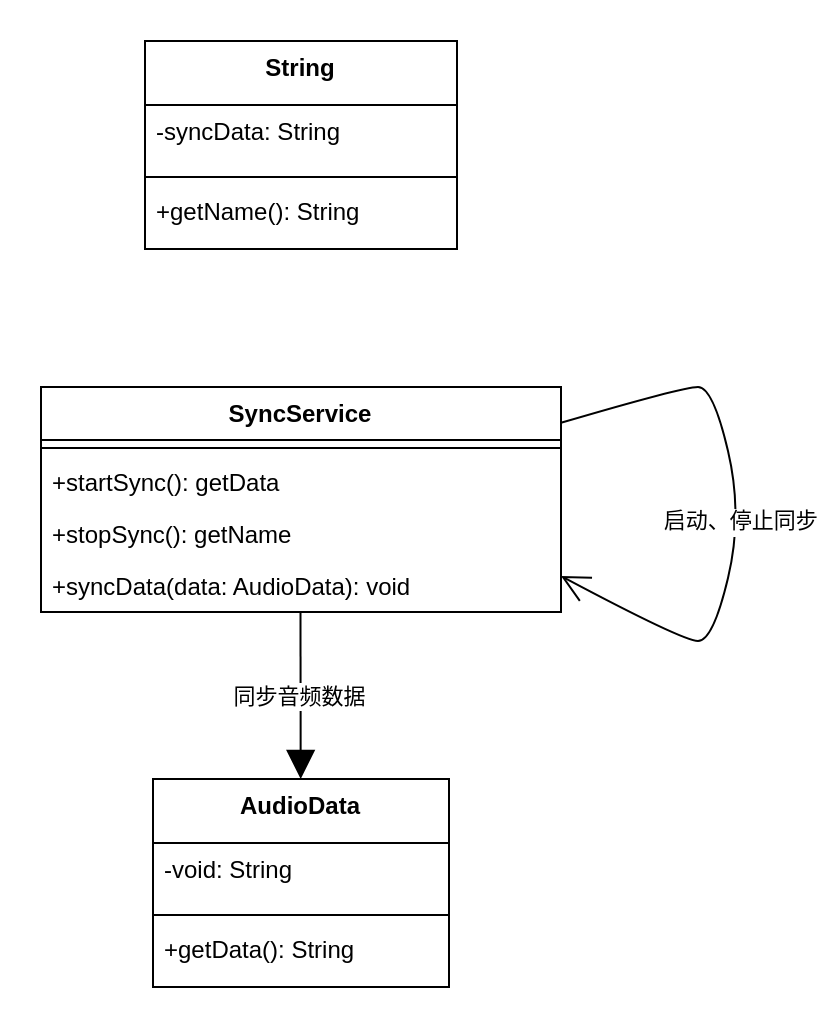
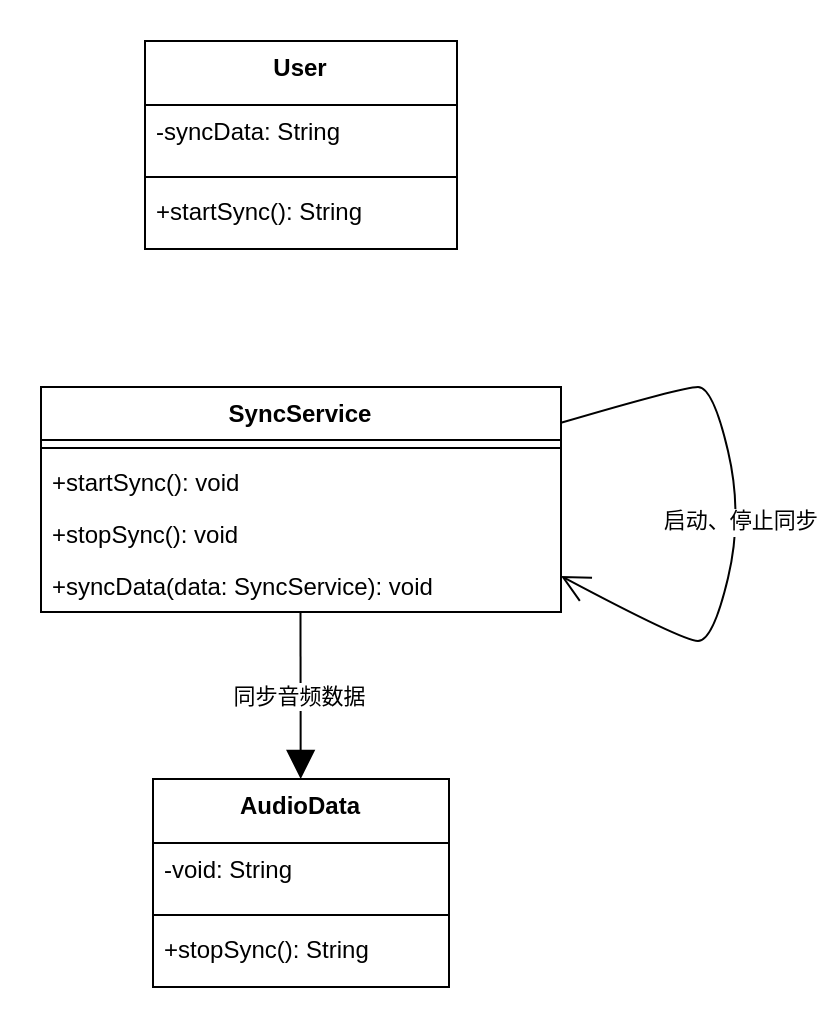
  <mxCell id="0" />
  <mxCell id="1" parent="0" />
- <mxCell id="2" value="String" style="swimlane;fontStyle=1;align=center;verticalAlign=top;childLayout=stackLayout;horizontal=1;startSize=32;horizontalStack=0;resizeParent=1;resizeParentMax=0;resizeLast=0;collapsible=0;marginBottom=0;" vertex="1" parent="1"><mxGeometry x="72" y="20" width="156" height="104" as="geometry" /></mxCell>
+ <mxCell id="2" value="User" style="swimlane;fontStyle=1;align=center;verticalAlign=top;childLayout=stackLayout;horizontal=1;startSize=32;horizontalStack=0;resizeParent=1;resizeParentMax=0;resizeLast=0;collapsible=0;marginBottom=0;" vertex="1" parent="1"><mxGeometry x="72" y="20" width="156" height="104" as="geometry" /></mxCell>
  <mxCell id="3" value="-syncData: String" style="text;strokeColor=none;fillColor=none;align=left;verticalAlign=top;spacingLeft=4;spacingRight=4;overflow=hidden;rotatable=0;points=[[0,0.5],[1,0.5]];portConstraint=eastwest;" vertex="1" parent="2"><mxGeometry y="32" width="156" height="32" as="geometry" /></mxCell>
  <mxCell id="4" style="line;strokeWidth=1;fillColor=none;align=left;verticalAlign=middle;spacingTop=-1;spacingLeft=3;spacingRight=3;rotatable=0;labelPosition=right;points=[];portConstraint=eastwest;strokeColor=inherit;" vertex="1" parent="2"><mxGeometry y="64" width="156" height="8" as="geometry" /></mxCell>
- <mxCell id="5" value="+getName(): String" style="text;strokeColor=none;fillColor=none;align=left;verticalAlign=top;spacingLeft=4;spacingRight=4;overflow=hidden;rotatable=0;points=[[0,0.5],[1,0.5]];portConstraint=eastwest;" vertex="1" parent="2"><mxGeometry y="72" width="156" height="32" as="geometry" /></mxCell>
+ <mxCell id="5" value="+startSync(): String" style="text;strokeColor=none;fillColor=none;align=left;verticalAlign=top;spacingLeft=4;spacingRight=4;overflow=hidden;rotatable=0;points=[[0,0.5],[1,0.5]];portConstraint=eastwest;" vertex="1" parent="2"><mxGeometry y="72" width="156" height="32" as="geometry" /></mxCell>
  <mxCell id="6" value="SyncService" style="swimlane;fontStyle=1;align=center;verticalAlign=top;childLayout=stackLayout;horizontal=1;startSize=26.444;horizontalStack=0;resizeParent=1;resizeParentMax=0;resizeLast=0;collapsible=0;marginBottom=0;" vertex="1" parent="1"><mxGeometry x="20" y="193" width="260" height="112.444" as="geometry" /></mxCell>
  <mxCell id="7" style="line;strokeWidth=1;fillColor=none;align=left;verticalAlign=middle;spacingTop=-1;spacingLeft=3;spacingRight=3;rotatable=0;labelPosition=right;points=[];portConstraint=eastwest;strokeColor=inherit;" vertex="1" parent="6"><mxGeometry y="26.444" width="260" height="8" as="geometry" /></mxCell>
- <mxCell id="8" value="+startSync(): getData" style="text;strokeColor=none;fillColor=none;align=left;verticalAlign=top;spacingLeft=4;spacingRight=4;overflow=hidden;rotatable=0;points=[[0,0.5],[1,0.5]];portConstraint=eastwest;" vertex="1" parent="6"><mxGeometry y="34.444" width="260" height="26" as="geometry" /></mxCell>
- <mxCell id="9" value="+stopSync(): getName" style="text;strokeColor=none;fillColor=none;align=left;verticalAlign=top;spacingLeft=4;spacingRight=4;overflow=hidden;rotatable=0;points=[[0,0.5],[1,0.5]];portConstraint=eastwest;" vertex="1" parent="6"><mxGeometry y="60.444" width="260" height="26" as="geometry" /></mxCell>
- <mxCell id="10" value="+syncData(data: AudioData): void" style="text;strokeColor=none;fillColor=none;align=left;verticalAlign=top;spacingLeft=4;spacingRight=4;overflow=hidden;rotatable=0;points=[[0,0.5],[1,0.5]];portConstraint=eastwest;" vertex="1" parent="6"><mxGeometry y="86.444" width="260" height="26" as="geometry" /></mxCell>
+ <mxCell id="8" value="+startSync(): void" style="text;strokeColor=none;fillColor=none;align=left;verticalAlign=top;spacingLeft=4;spacingRight=4;overflow=hidden;rotatable=0;points=[[0,0.5],[1,0.5]];portConstraint=eastwest;" vertex="1" parent="6"><mxGeometry y="34.444" width="260" height="26" as="geometry" /></mxCell>
+ <mxCell id="9" value="+stopSync(): void" style="text;strokeColor=none;fillColor=none;align=left;verticalAlign=top;spacingLeft=4;spacingRight=4;overflow=hidden;rotatable=0;points=[[0,0.5],[1,0.5]];portConstraint=eastwest;" vertex="1" parent="6"><mxGeometry y="60.444" width="260" height="26" as="geometry" /></mxCell>
+ <mxCell id="10" value="+syncData(data: SyncService): void" style="text;strokeColor=none;fillColor=none;align=left;verticalAlign=top;spacingLeft=4;spacingRight=4;overflow=hidden;rotatable=0;points=[[0,0.5],[1,0.5]];portConstraint=eastwest;" vertex="1" parent="6"><mxGeometry y="86.444" width="260" height="26" as="geometry" /></mxCell>
  <mxCell id="11" value="AudioData" style="swimlane;fontStyle=1;align=center;verticalAlign=top;childLayout=stackLayout;horizontal=1;startSize=32;horizontalStack=0;resizeParent=1;resizeParentMax=0;resizeLast=0;collapsible=0;marginBottom=0;" vertex="1" parent="1"><mxGeometry x="76" y="389" width="148" height="104" as="geometry" /></mxCell>
  <mxCell id="12" value="-void: String" style="text;strokeColor=none;fillColor=none;align=left;verticalAlign=top;spacingLeft=4;spacingRight=4;overflow=hidden;rotatable=0;points=[[0,0.5],[1,0.5]];portConstraint=eastwest;" vertex="1" parent="11"><mxGeometry y="32" width="148" height="32" as="geometry" /></mxCell>
  <mxCell id="13" style="line;strokeWidth=1;fillColor=none;align=left;verticalAlign=middle;spacingTop=-1;spacingLeft=3;spacingRight=3;rotatable=0;labelPosition=right;points=[];portConstraint=eastwest;strokeColor=inherit;" vertex="1" parent="11"><mxGeometry y="64" width="148" height="8" as="geometry" /></mxCell>
- <mxCell id="14" value="+getData(): String" style="text;strokeColor=none;fillColor=none;align=left;verticalAlign=top;spacingLeft=4;spacingRight=4;overflow=hidden;rotatable=0;points=[[0,0.5],[1,0.5]];portConstraint=eastwest;" vertex="1" parent="11"><mxGeometry y="72" width="148" height="32" as="geometry" /></mxCell>
+ <mxCell id="14" value="+stopSync(): String" style="text;strokeColor=none;fillColor=none;align=left;verticalAlign=top;spacingLeft=4;spacingRight=4;overflow=hidden;rotatable=0;points=[[0,0.5],[1,0.5]];portConstraint=eastwest;" vertex="1" parent="11"><mxGeometry y="72" width="148" height="32" as="geometry" /></mxCell>
  <mxCell id="15" value="同步音频数据" style="curved=1;startArrow=none;endArrow=block;endSize=12;exitX=0.499;exitY=1;entryX=0.499;entryY=0;rounded=0;" edge="1" parent="1" source="6" target="11"><mxGeometry relative="1" as="geometry"><Array as="points" /></mxGeometry></mxCell>
  <mxCell id="16" value="启动、停止同步" style="curved=1;startArrow=none;endArrow=open;endSize=12;exitX=0.999;exitY=0.16;entryX=0.999;entryY=0.84;rounded=0;" edge="1" parent="1" source="6" target="6"><mxGeometry relative="1" as="geometry"><Array as="points"><mxPoint x="341" y="193" /><mxPoint x="356" y="193" /><mxPoint x="371" y="257" /><mxPoint x="356" y="320" /><mxPoint x="341" y="320" /></Array></mxGeometry></mxCell>
